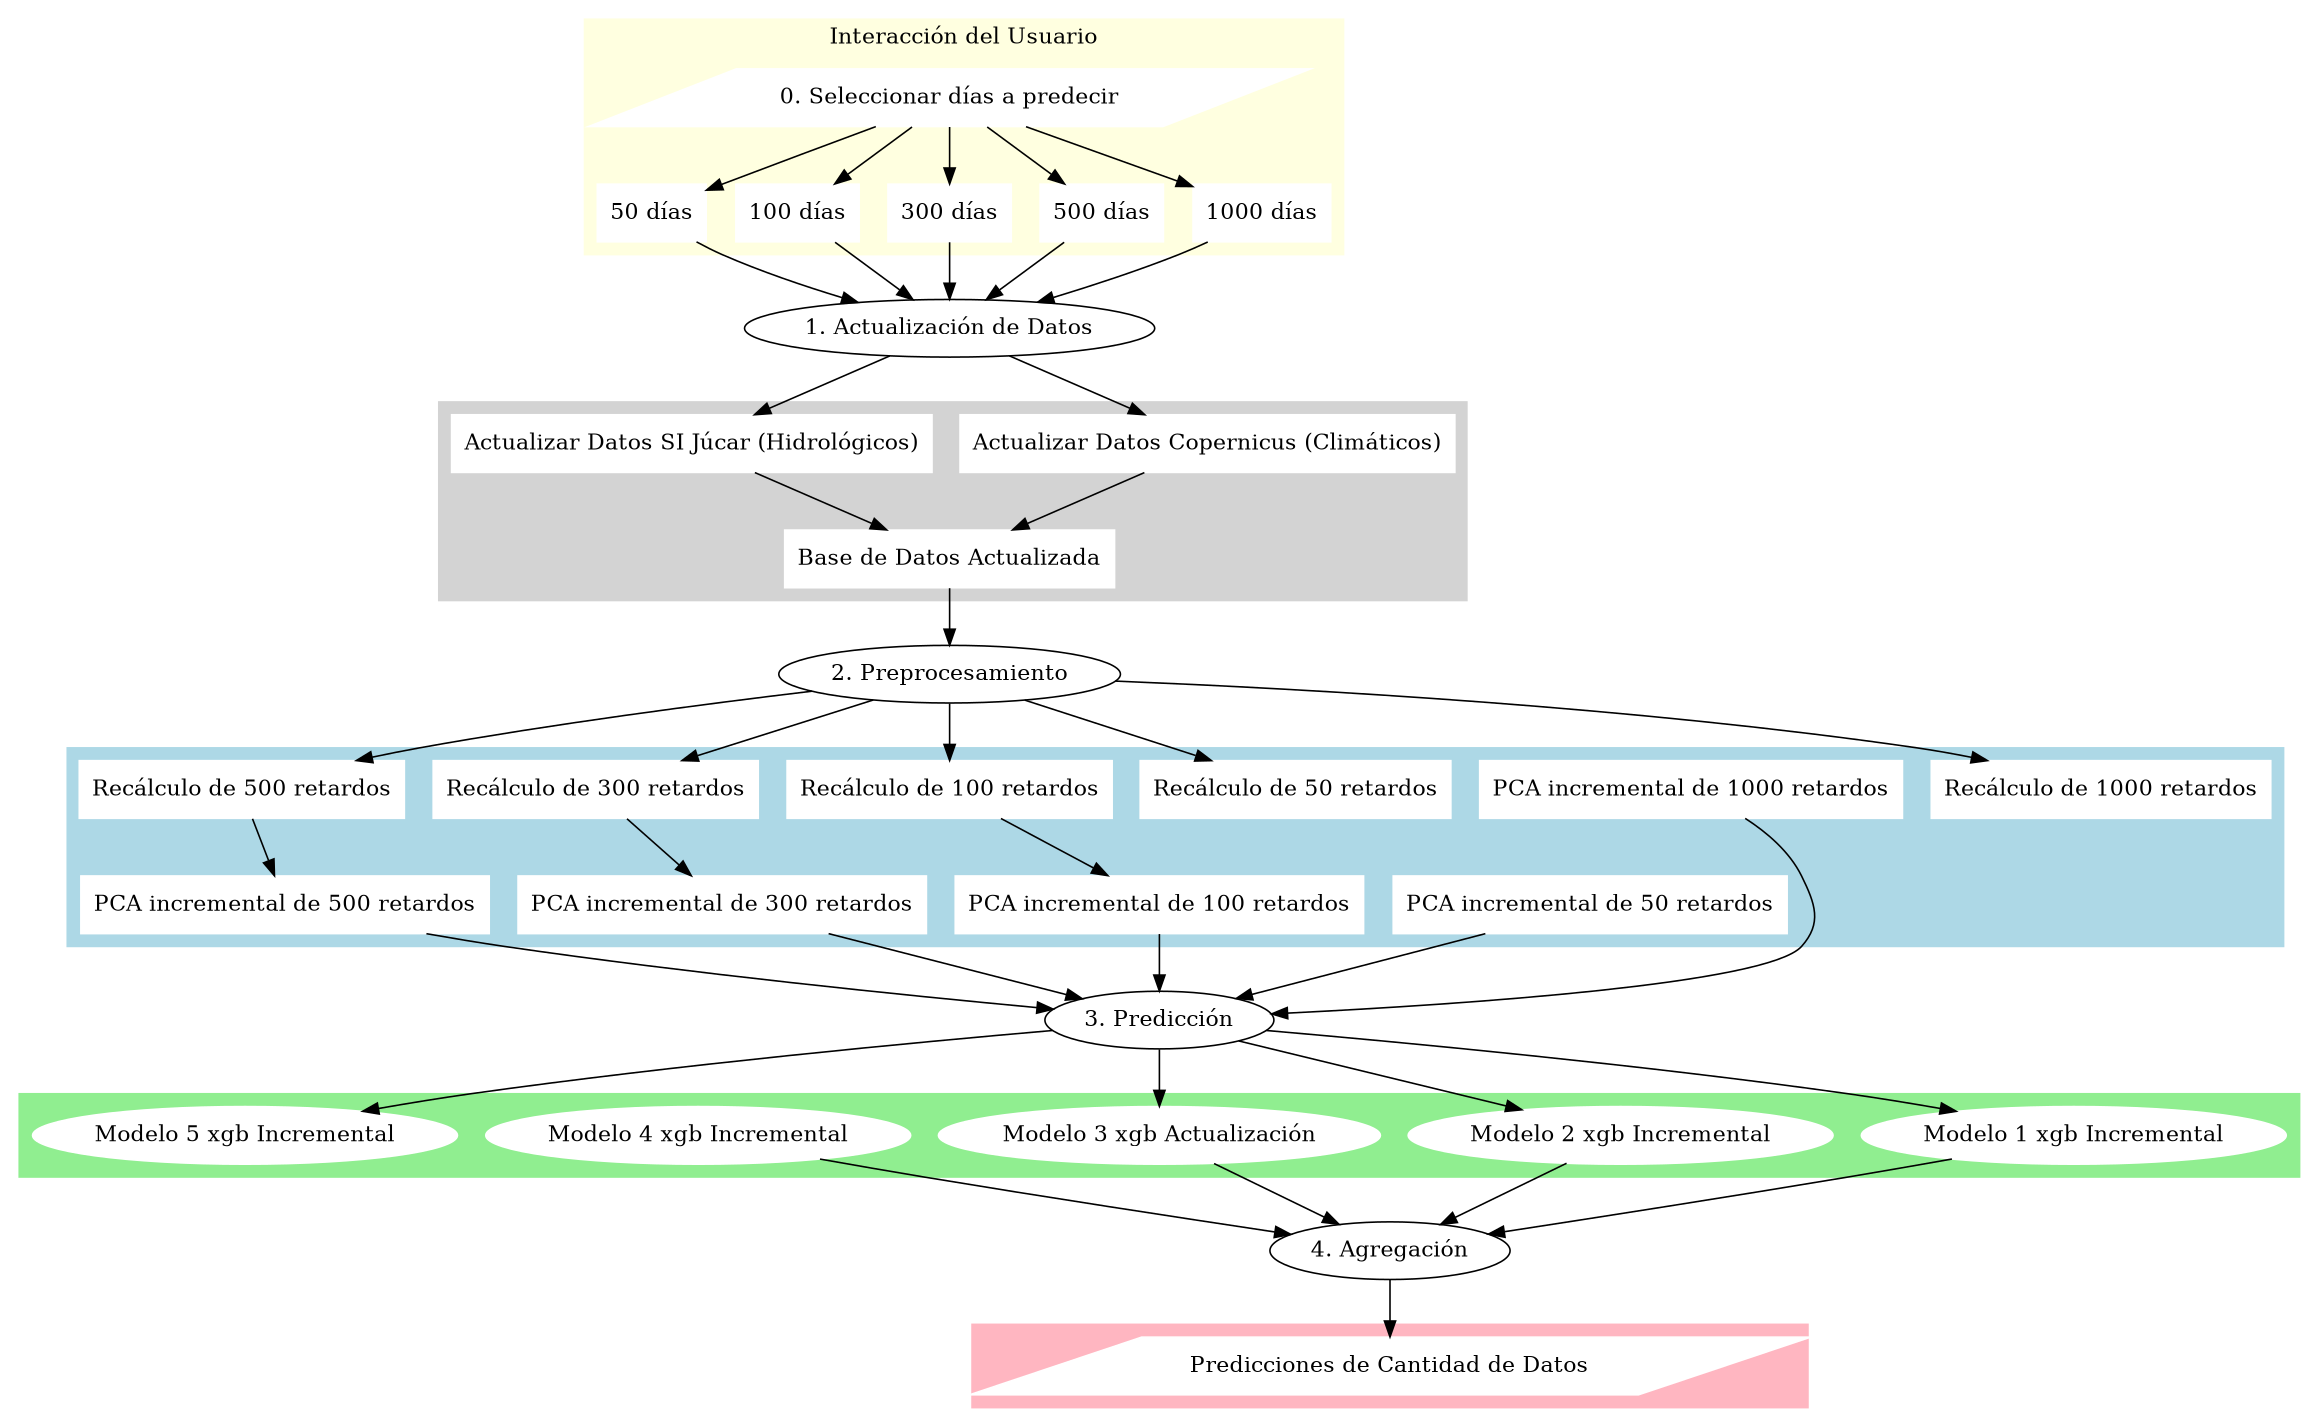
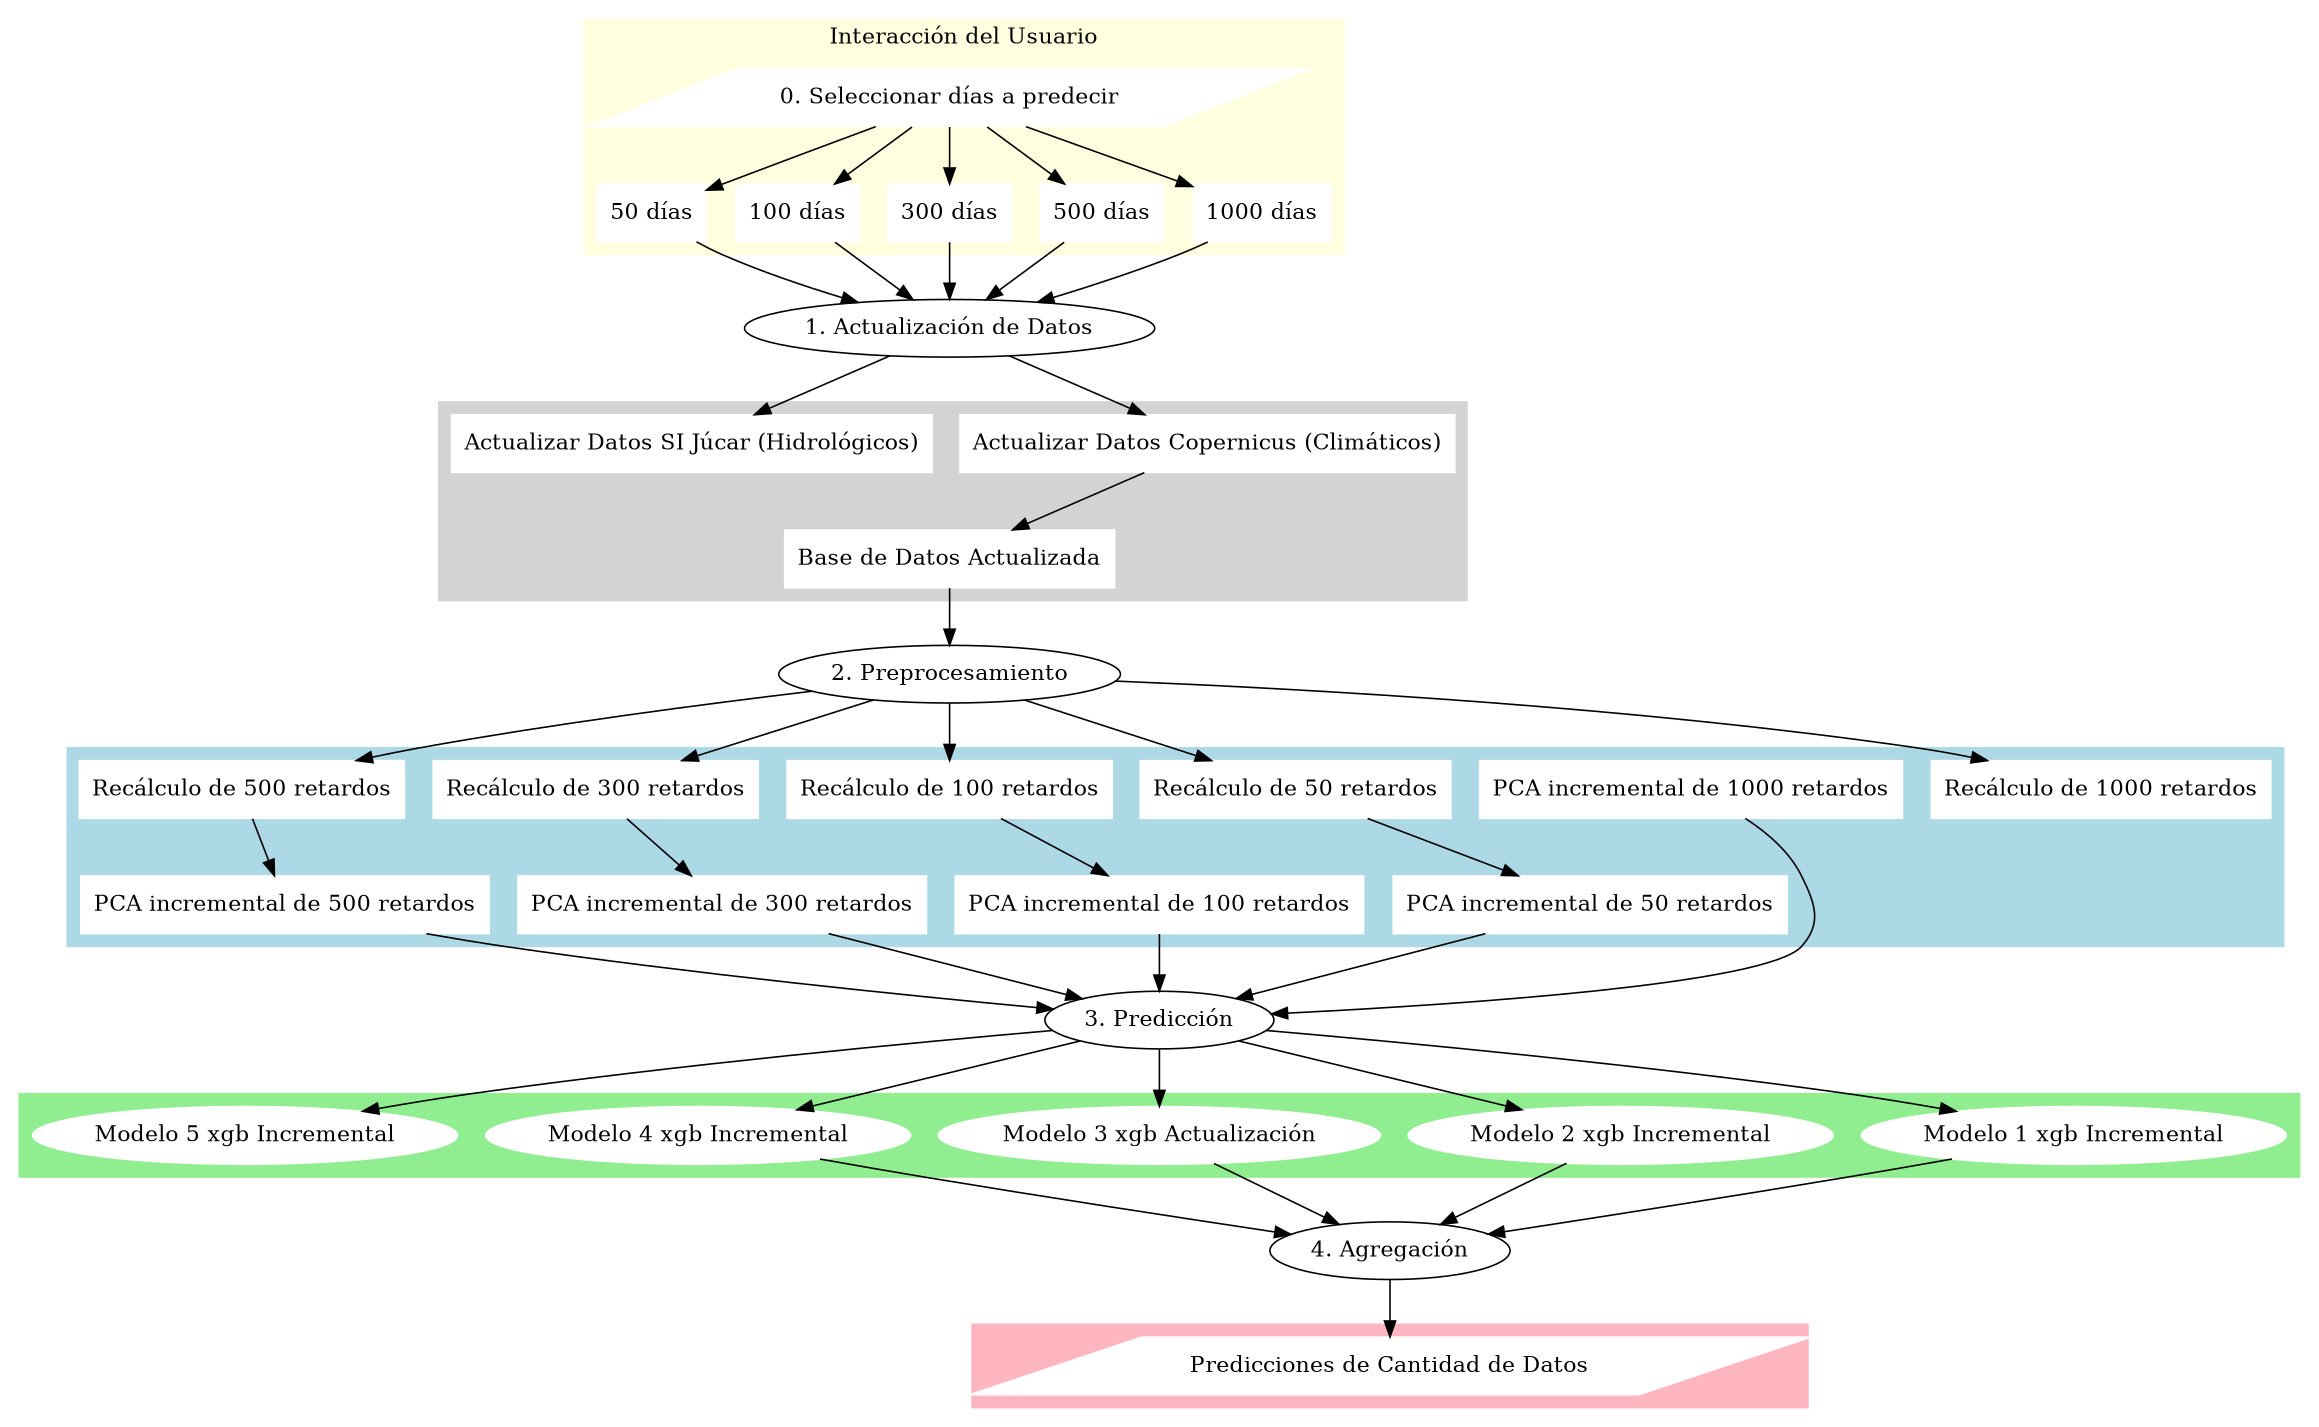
  digraph {
    node [color=white shape=box style=filled]
    "0. Seleccionar días a predecir" [shape=parallelogram]
    "50 días"
    "100 días"
    "300 días"
    "500 días"
    "1000 días"
    "Actualizar Datos Copernicus (Climáticos)"
    "Base de Datos Actualizada"
    "Actualizar Datos SI Júcar (Hidrológicos)"
    "Recálculo de 50 retardos"
    "PCA incremental de 50 retardos"
    "Recálculo de 100 retardos"
    "PCA incremental de 100 retardos"
    "Recálculo de 300 retardos"
    "PCA incremental de 300 retardos"
    "Recálculo de 500 retardos"
    "PCA incremental de 500 retardos"
    "Recálculo de 1000 retardos"
    "PCA incremental de 1000 retardos"
    "Modelo 1 xgb Incremental" [shape=ellipse]
    "Modelo 2 xgb Incremental" [shape=ellipse]
    n22 [label="Modelo 3 xgb Actualización" shape=ellipse]
    "Modelo 4 xgb Incremental" [shape=ellipse]
    "Modelo 5 xgb Incremental" [shape=ellipse]
    n25 [label="Predicciones de Cantidad de Datos" shape=parallelogram]
    "1. Actualización de Datos" [color="" shape="" style=""]
    "2. Preprocesamiento" [color="" shape="" style=""]
    "3. Predicción" [color="" shape="" style=""]
    "4. Agregación" [color="" shape="" style=""]
    subgraph cluster_1 {
      color=lightyellow
      label="Interacción del Usuario"
      style=filled
      "0. Seleccionar días a predecir"
      "50 días"
      "100 días"
      "300 días"
      "500 días"
      "1000 días"
    }
    subgraph cluster_2 {
      color=lightgrey
      style=filled
      "Actualizar Datos Copernicus (Climáticos)"
      "Base de Datos Actualizada"
      "Actualizar Datos SI Júcar (Hidrológicos)"
    }
    subgraph cluster_3 {
      color=lightblue
      style=filled
      "Recálculo de 50 retardos"
      "PCA incremental de 50 retardos"
      "Recálculo de 100 retardos"
      "PCA incremental de 100 retardos"
      "Recálculo de 300 retardos"
      "PCA incremental de 300 retardos"
      "Recálculo de 500 retardos"
      "PCA incremental de 500 retardos"
      "Recálculo de 1000 retardos"
      "PCA incremental de 1000 retardos"
    }
    subgraph cluster_4 {
      color=lightgreen
      style=filled
      "Modelo 1 xgb Incremental"
      "Modelo 2 xgb Incremental"
      n22
      "Modelo 4 xgb Incremental"
      "Modelo 5 xgb Incremental"
    }
    subgraph cluster_5 {
      color=lightpink
      style=filled
      n25
    }
    "0. Seleccionar días a predecir" -> "50 días"
    "0. Seleccionar días a predecir" -> "100 días"
    "0. Seleccionar días a predecir" -> "300 días"
    "0. Seleccionar días a predecir" -> "500 días"
    "0. Seleccionar días a predecir" -> "1000 días"
    "50 días" -> "1. Actualización de Datos"
    "100 días" -> "1. Actualización de Datos"
    "300 días" -> "1. Actualización de Datos"
    "500 días" -> "1. Actualización de Datos"
    "1000 días" -> "1. Actualización de Datos"
    "Actualizar Datos Copernicus (Climáticos)" -> "Base de Datos Actualizada"
    "Base de Datos Actualizada" -> "2. Preprocesamiento"
-   "Actualizar Datos SI Júcar (Hidrológicos)" -> "Base de Datos Actualizada"
+   "Recálculo de 50 retardos" -> "PCA incremental de 50 retardos"
    "PCA incremental de 50 retardos" -> "3. Predicción"
    "Recálculo de 100 retardos" -> "PCA incremental de 100 retardos"
    "PCA incremental de 100 retardos" -> "3. Predicción"
    "Recálculo de 300 retardos" -> "PCA incremental de 300 retardos"
    "PCA incremental de 300 retardos" -> "3. Predicción"
    "Recálculo de 500 retardos" -> "PCA incremental de 500 retardos"
    "PCA incremental de 500 retardos" -> "3. Predicción"
    "PCA incremental de 1000 retardos" -> "3. Predicción"
    "Modelo 1 xgb Incremental" -> "4. Agregación"
    "Modelo 2 xgb Incremental" -> "4. Agregación"
    n22 -> "4. Agregación"
    "Modelo 4 xgb Incremental" -> "4. Agregación"
    "1. Actualización de Datos" -> "Actualizar Datos Copernicus (Climáticos)"
    "1. Actualización de Datos" -> "Actualizar Datos SI Júcar (Hidrológicos)"
    "2. Preprocesamiento" -> "Recálculo de 50 retardos"
    "2. Preprocesamiento" -> "Recálculo de 100 retardos"
    "2. Preprocesamiento" -> "Recálculo de 300 retardos"
    "2. Preprocesamiento" -> "Recálculo de 500 retardos"
    "2. Preprocesamiento" -> "Recálculo de 1000 retardos"
    "3. Predicción" -> "Modelo 1 xgb Incremental"
    "3. Predicción" -> "Modelo 2 xgb Incremental"
    "3. Predicción" -> n22
+   "3. Predicción" -> "Modelo 4 xgb Incremental"
    "3. Predicción" -> "Modelo 5 xgb Incremental"
    "4. Agregación" -> n25
  }
